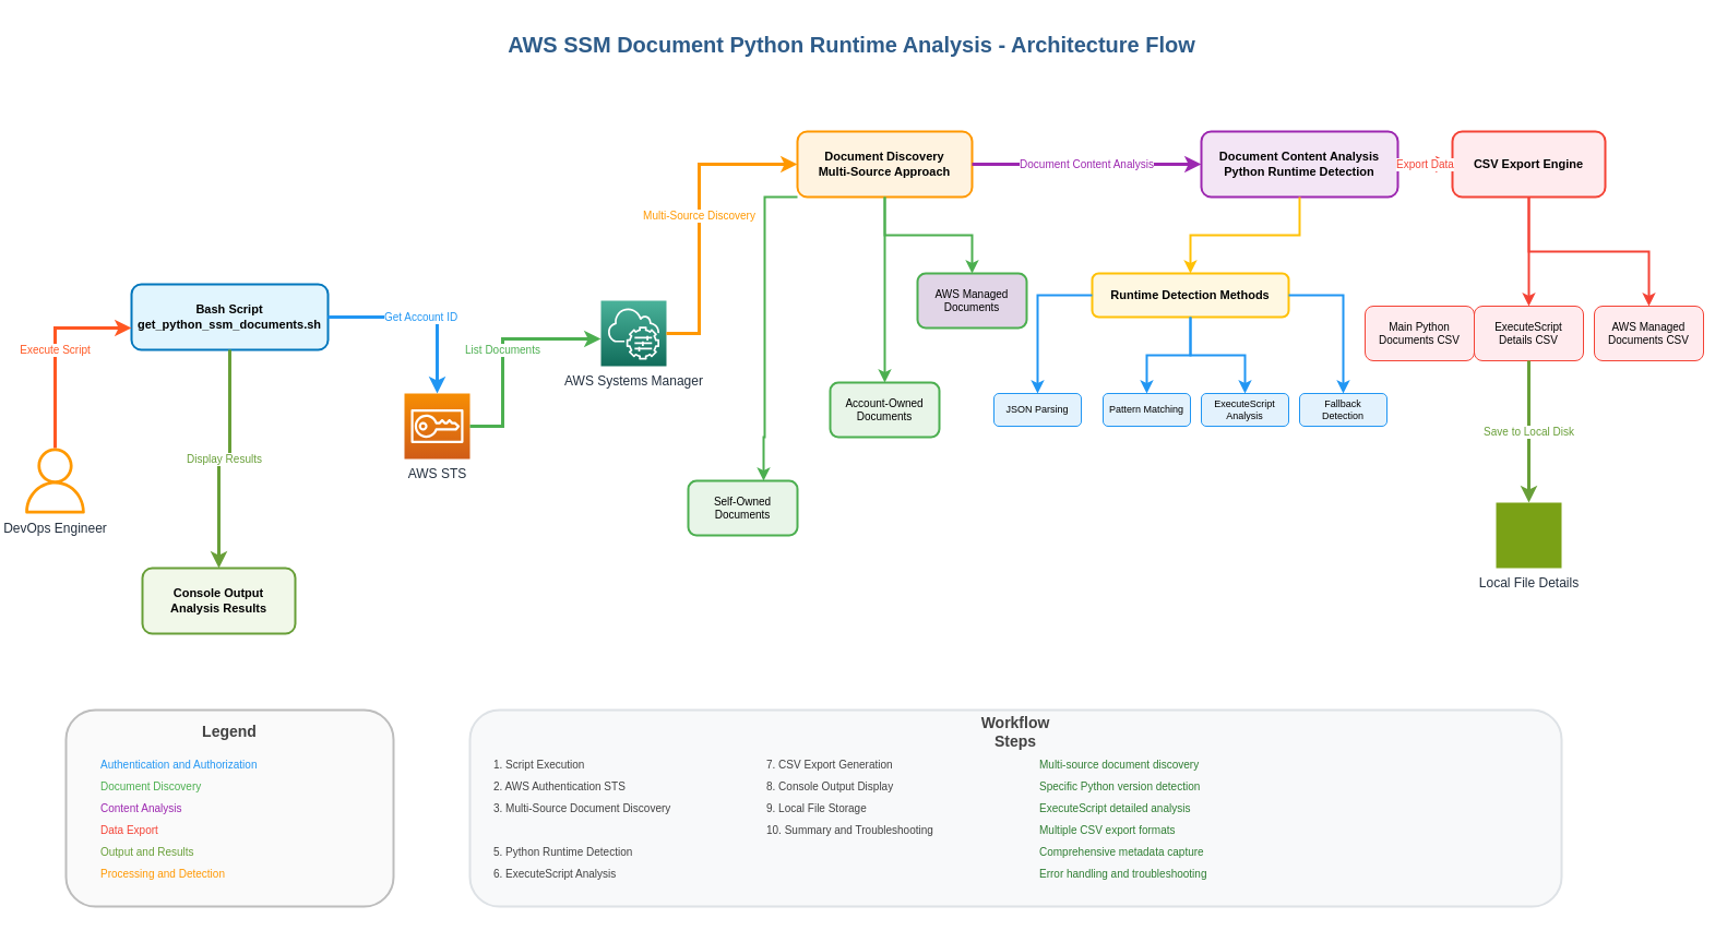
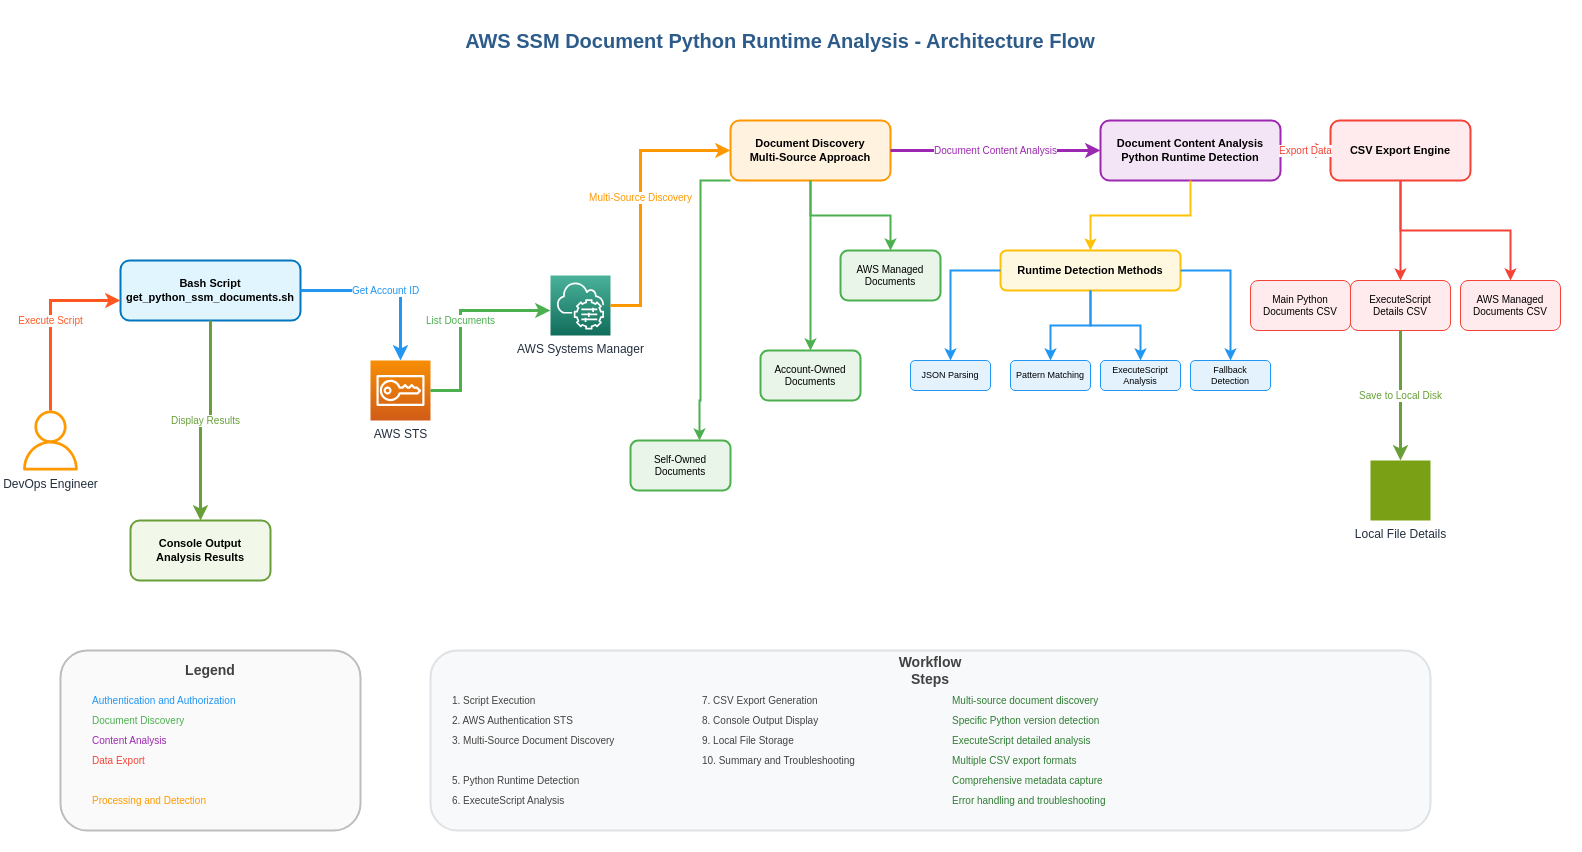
  <mxCell id="0" />
  <mxCell id="1" parent="0" />
  <mxCell id="2" value="AWS SSM Document Python Runtime Analysis - Architecture Flow" style="text;html=1;strokeColor=none;fillColor=none;align=center;verticalAlign=middle;whiteSpace=wrap;rounded=0;fontSize=20;fontStyle=1;fontColor=#2E5C8A;" parent="1" vertex="1"><mxGeometry x="380" y="20" width="800" height="40" as="geometry" /></mxCell>
  <mxCell id="3" value="DevOps Engineer" style="sketch=0;outlineConnect=0;fontColor=#232F3E;gradientColor=none;fillColor=#FF9900;strokeColor=none;dashed=0;verticalLabelPosition=bottom;verticalAlign=top;align=center;html=1;fontSize=12;fontStyle=0;aspect=fixed;pointerEvents=1;shape=mxgraph.aws4.user;" parent="1" vertex="1"><mxGeometry x="20" y="410" width="60" height="60" as="geometry" /></mxCell>
  <mxCell id="4" value="Bash Script&#10;get_python_ssm_documents.sh" style="rounded=1;whiteSpace=wrap;html=1;fillColor=#E1F5FE;strokeColor=#0277BD;strokeWidth=2;fontSize=11;fontStyle=1;" parent="1" vertex="1"><mxGeometry x="120" y="260" width="180" height="60" as="geometry" /></mxCell>
  <mxCell id="5" value="AWS STS" style="sketch=0;points=[[0,0,0],[0.25,0,0],[0.5,0,0],[0.75,0,0],[1,0,0],[0,1,0],[0.25,1,0],[0.5,1,0],[0.75,1,0],[1,1,0],[0,0.25,0],[0,0.5,0],[0,0.75,0],[1,0.25,0],[1,0.5,0],[1,0.75,0]];outlineConnect=0;fontColor=#232F3E;gradientColor=#F78E04;gradientDirection=north;fillColor=#D05C17;strokeColor=#ffffff;dashed=0;verticalLabelPosition=bottom;verticalAlign=top;align=center;html=1;fontSize=12;fontStyle=0;aspect=fixed;shape=mxgraph.aws4.resourceIcon;resIcon=mxgraph.aws4.sts;" parent="1" vertex="1"><mxGeometry x="370" y="360" width="60" height="60" as="geometry" /></mxCell>
  <mxCell id="6" value="AWS Systems Manager" style="sketch=0;points=[[0,0,0],[0.25,0,0],[0.5,0,0],[0.75,0,0],[1,0,0],[0,1,0],[0.25,1,0],[0.5,1,0],[0.75,1,0],[1,1,0],[0,0.25,0],[0,0.5,0],[0,0.75,0],[1,0.25,0],[1,0.5,0],[1,0.75,0]];outlineConnect=0;fontColor=#232F3E;gradientColor=#4AB29A;gradientDirection=north;fillColor=#116D5B;strokeColor=#ffffff;dashed=0;verticalLabelPosition=bottom;verticalAlign=top;align=center;html=1;fontSize=12;fontStyle=0;aspect=fixed;shape=mxgraph.aws4.resourceIcon;resIcon=mxgraph.aws4.systems_manager;" parent="1" vertex="1"><mxGeometry x="550" y="275" width="60" height="60" as="geometry" /></mxCell>
  <mxCell id="7" value="Document Discovery&#10;Multi-Source Approach" style="rounded=1;whiteSpace=wrap;html=1;fillColor=#FFF3E0;strokeColor=#FF9800;strokeWidth=2;fontSize=11;fontStyle=1;" parent="1" vertex="1"><mxGeometry x="730" y="120" width="160" height="60" as="geometry" /></mxCell>
  <mxCell id="8" value="Self-Owned&#10;Documents" style="rounded=1;whiteSpace=wrap;html=1;fillColor=#E8F5E8;strokeColor=#4CAF50;strokeWidth=2;fontSize=10;" parent="1" vertex="1"><mxGeometry x="630" y="440" width="100" height="50" as="geometry" /></mxCell>
  <mxCell id="9" value="Account-Owned&#10;Documents" style="rounded=1;whiteSpace=wrap;html=1;fillColor=#E8F5E8;strokeColor=#4CAF50;strokeWidth=2;fontSize=10;" parent="1" vertex="1"><mxGeometry x="760" y="350" width="100" height="50" as="geometry" /></mxCell>
- <mxCell id="10" value="AWS Managed&#10;Documents" style="rounded=1;whiteSpace=wrap;html=1;fillColor=#e1d5e7;strokeColor=#4CAF50;strokeWidth=2;fontSize=10;" parent="1" vertex="1"><mxGeometry x="840" y="250" width="100" height="50" as="geometry" /></mxCell>
+ <mxCell id="10" value="AWS Managed&#10;Documents" style="rounded=1;whiteSpace=wrap;html=1;fillColor=#E8F5E8;strokeColor=#4CAF50;strokeWidth=2;fontSize=10;" parent="1" vertex="1"><mxGeometry x="840" y="250" width="100" height="50" as="geometry" /></mxCell>
  <mxCell id="11" value="Document Content Analysis&#10;Python Runtime Detection" style="rounded=1;whiteSpace=wrap;html=1;fillColor=#F3E5F5;strokeColor=#9C27B0;strokeWidth=2;fontSize=11;fontStyle=1;" parent="1" vertex="1"><mxGeometry x="1100" y="120" width="180" height="60" as="geometry" /></mxCell>
  <mxCell id="12" value="Runtime Detection Methods" style="rounded=1;whiteSpace=wrap;html=1;fillColor=#FFF8E1;strokeColor=#FFC107;strokeWidth=2;fontSize=11;fontStyle=1;" parent="1" vertex="1"><mxGeometry x="1000" y="250" width="180" height="40" as="geometry" /></mxCell>
  <mxCell id="13" value="JSON Parsing" style="rounded=1;whiteSpace=wrap;html=1;fillColor=#E3F2FD;strokeColor=#2196F3;strokeWidth=1;fontSize=9;" parent="1" vertex="1"><mxGeometry x="910" y="360" width="80" height="30" as="geometry" /></mxCell>
  <mxCell id="14" value="Pattern Matching" style="rounded=1;whiteSpace=wrap;html=1;fillColor=#E3F2FD;strokeColor=#2196F3;strokeWidth=1;fontSize=9;" parent="1" vertex="1"><mxGeometry x="1010" y="360" width="80" height="30" as="geometry" /></mxCell>
  <mxCell id="15" value="ExecuteScript&#10;Analysis" style="rounded=1;whiteSpace=wrap;html=1;fillColor=#E3F2FD;strokeColor=#2196F3;strokeWidth=1;fontSize=9;" parent="1" vertex="1"><mxGeometry x="1100" y="360" width="80" height="30" as="geometry" /></mxCell>
  <mxCell id="16" value="Fallback&#10;Detection" style="rounded=1;whiteSpace=wrap;html=1;fillColor=#E3F2FD;strokeColor=#2196F3;strokeWidth=1;fontSize=9;" parent="1" vertex="1"><mxGeometry x="1190" y="360" width="80" height="30" as="geometry" /></mxCell>
  <mxCell id="17" value="CSV Export Engine" style="rounded=1;whiteSpace=wrap;html=1;fillColor=#FFEBEE;strokeColor=#F44336;strokeWidth=2;fontSize=11;fontStyle=1;" parent="1" vertex="1"><mxGeometry x="1330" y="120" width="140" height="60" as="geometry" /></mxCell>
  <mxCell id="18" value="Main Python&#10;Documents CSV" style="rounded=1;whiteSpace=wrap;html=1;fillColor=#FFEBEE;strokeColor=#F44336;strokeWidth=1;fontSize=10;" parent="1" vertex="1"><mxGeometry x="1250" y="280" width="100" height="50" as="geometry" /></mxCell>
  <mxCell id="19" value="ExecuteScript&#10;Details CSV" style="rounded=1;whiteSpace=wrap;html=1;fillColor=#FFEBEE;strokeColor=#F44336;strokeWidth=1;fontSize=10;" parent="1" vertex="1"><mxGeometry x="1350" y="280" width="100" height="50" as="geometry" /></mxCell>
  <mxCell id="20" value="AWS Managed&#10;Documents CSV" style="rounded=1;whiteSpace=wrap;html=1;fillColor=#FFEBEE;strokeColor=#F44336;strokeWidth=1;fontSize=10;" parent="1" vertex="1"><mxGeometry x="1460" y="280" width="100" height="50" as="geometry" /></mxCell>
  <mxCell id="21" value="Local File Details" style="sketch=0;outlineConnect=0;fontColor=#232F3E;gradientColor=none;fillColor=#7AA116;strokeColor=none;dashed=0;verticalLabelPosition=bottom;verticalAlign=top;align=center;html=1;fontSize=12;fontStyle=0;aspect=fixed;pointerEvents=1;shape=mxgraph.aws4.generic_storage;" parent="1" vertex="1"><mxGeometry x="1370" y="460" width="60" height="60" as="geometry" /></mxCell>
  <mxCell id="22" value="Console Output&#10;Analysis Results" style="rounded=1;whiteSpace=wrap;html=1;fillColor=#F1F8E9;strokeColor=#689F38;strokeWidth=2;fontSize=11;fontStyle=1;" parent="1" vertex="1"><mxGeometry x="130" y="520" width="140" height="60" as="geometry" /></mxCell>
  <mxCell id="23" value="Execute Script" style="edgeStyle=orthogonalEdgeStyle;rounded=0;orthogonalLoop=1;jettySize=auto;html=1;strokeColor=#FF5722;strokeWidth=3;fontSize=10;fontColor=#FF5722;" parent="1" source="3" target="4" edge="1"><mxGeometry relative="1" as="geometry"><Array as="points"><mxPoint x="50" y="300" /></Array></mxGeometry></mxCell>
  <mxCell id="24" value="Get Account ID" style="edgeStyle=orthogonalEdgeStyle;rounded=0;orthogonalLoop=1;jettySize=auto;html=1;strokeColor=#2196F3;strokeWidth=3;fontSize=10;fontColor=#2196F3;" parent="1" source="4" target="5" edge="1"><mxGeometry relative="1" as="geometry" /></mxCell>
  <mxCell id="25" value="List Documents" style="edgeStyle=orthogonalEdgeStyle;rounded=0;orthogonalLoop=1;jettySize=auto;html=1;strokeColor=#4CAF50;strokeWidth=3;fontSize=10;fontColor=#4CAF50;" parent="1" source="5" target="6" edge="1"><mxGeometry relative="1" as="geometry"><Array as="points"><mxPoint x="460" y="390" /><mxPoint x="460" y="310" /></Array></mxGeometry></mxCell>
  <mxCell id="26" value="Multi-Source Discovery" style="edgeStyle=orthogonalEdgeStyle;rounded=0;orthogonalLoop=1;jettySize=auto;html=1;strokeColor=#FF9800;strokeWidth=3;fontSize=10;fontColor=#FF9800;" parent="1" source="6" target="7" edge="1"><mxGeometry relative="1" as="geometry"><Array as="points"><mxPoint x="640" y="305" /><mxPoint x="640" y="150" /></Array></mxGeometry></mxCell>
  <mxCell id="27" value="" style="edgeStyle=orthogonalEdgeStyle;rounded=0;orthogonalLoop=1;jettySize=auto;html=1;strokeColor=#4CAF50;strokeWidth=2;entryX=0.69;entryY=0;entryDx=0;entryDy=0;entryPerimeter=0;" parent="1" source="7" target="8" edge="1"><mxGeometry relative="1" as="geometry"><Array as="points"><mxPoint x="700" y="180" /><mxPoint x="700" y="400" /></Array></mxGeometry></mxCell>
  <mxCell id="28" value="" style="edgeStyle=orthogonalEdgeStyle;rounded=0;orthogonalLoop=1;jettySize=auto;html=1;strokeColor=#4CAF50;strokeWidth=2;" parent="1" source="7" target="9" edge="1"><mxGeometry relative="1" as="geometry" /></mxCell>
  <mxCell id="29" value="" style="edgeStyle=orthogonalEdgeStyle;rounded=0;orthogonalLoop=1;jettySize=auto;html=1;strokeColor=#4CAF50;strokeWidth=2;" parent="1" source="7" target="10" edge="1"><mxGeometry relative="1" as="geometry" /></mxCell>
  <mxCell id="30" value="Document Content Analysis" style="edgeStyle=orthogonalEdgeStyle;rounded=0;orthogonalLoop=1;jettySize=auto;html=1;strokeColor=#9C27B0;strokeWidth=3;fontSize=10;fontColor=#9C27B0;" parent="1" source="7" target="11" edge="1"><mxGeometry relative="1" as="geometry" /></mxCell>
  <mxCell id="31" value="" style="edgeStyle=orthogonalEdgeStyle;rounded=0;orthogonalLoop=1;jettySize=auto;html=1;strokeColor=#FFC107;strokeWidth=2;" parent="1" source="11" target="12" edge="1"><mxGeometry relative="1" as="geometry" /></mxCell>
  <mxCell id="32" value="" style="edgeStyle=orthogonalEdgeStyle;rounded=0;orthogonalLoop=1;jettySize=auto;html=1;strokeColor=#2196F3;strokeWidth=2;" parent="1" source="12" target="13" edge="1"><mxGeometry relative="1" as="geometry" /></mxCell>
  <mxCell id="33" value="" style="edgeStyle=orthogonalEdgeStyle;rounded=0;orthogonalLoop=1;jettySize=auto;html=1;strokeColor=#2196F3;strokeWidth=2;" parent="1" source="12" target="14" edge="1"><mxGeometry relative="1" as="geometry" /></mxCell>
  <mxCell id="34" value="" style="edgeStyle=orthogonalEdgeStyle;rounded=0;orthogonalLoop=1;jettySize=auto;html=1;strokeColor=#2196F3;strokeWidth=2;" parent="1" source="12" target="15" edge="1"><mxGeometry relative="1" as="geometry" /></mxCell>
  <mxCell id="35" value="" style="edgeStyle=orthogonalEdgeStyle;rounded=0;orthogonalLoop=1;jettySize=auto;html=1;strokeColor=#2196F3;strokeWidth=2;" parent="1" source="12" target="16" edge="1"><mxGeometry relative="1" as="geometry" /></mxCell>
  <mxCell id="36" value="Export Data" style="edgeStyle=orthogonalEdgeStyle;rounded=0;orthogonalLoop=1;jettySize=auto;html=1;strokeColor=#F44336;strokeWidth=3;fontSize=10;fontColor=#F44336;" parent="1" source="11" target="17" edge="1"><mxGeometry relative="1" as="geometry" /></mxCell>
  <mxCell id="37" value="" style="edgeStyle=orthogonalEdgeStyle;rounded=0;orthogonalLoop=1;jettySize=auto;html=1;strokeColor=#F44336;strokeWidth=2;" parent="1" source="17" target="19" edge="1"><mxGeometry relative="1" as="geometry" /></mxCell>
  <mxCell id="38" value="" style="edgeStyle=orthogonalEdgeStyle;rounded=0;orthogonalLoop=1;jettySize=auto;html=1;strokeColor=#F44336;strokeWidth=2;" parent="1" source="17" target="20" edge="1"><mxGeometry relative="1" as="geometry" /></mxCell>
  <mxCell id="39" value="Save to Local Disk" style="edgeStyle=orthogonalEdgeStyle;rounded=0;orthogonalLoop=1;jettySize=auto;html=1;strokeColor=#689F38;strokeWidth=3;fontSize=10;fontColor=#689F38;" parent="1" source="19" target="21" edge="1"><mxGeometry relative="1" as="geometry" /></mxCell>
  <mxCell id="40" value="Display Results" style="edgeStyle=orthogonalEdgeStyle;rounded=0;orthogonalLoop=1;jettySize=auto;html=1;strokeColor=#689F38;strokeWidth=3;fontSize=10;fontColor=#689F38;" parent="1" source="4" target="22" edge="1"><mxGeometry relative="1" as="geometry" /></mxCell>
  <mxCell id="41" value="" style="rounded=1;whiteSpace=wrap;html=1;fillColor=#FAFAFA;strokeColor=#BDBDBD;strokeWidth=2;" parent="1" vertex="1"><mxGeometry x="60" y="650" width="300" height="180" as="geometry" /></mxCell>
  <mxCell id="42" value="Legend" style="text;html=1;strokeColor=none;fillColor=none;align=center;verticalAlign=middle;whiteSpace=wrap;rounded=0;fontSize=14;fontStyle=1;fontColor=#424242;" parent="1" vertex="1"><mxGeometry x="180" y="660" width="60" height="20" as="geometry" /></mxCell>
  <mxCell id="43" value="Authentication and Authorization" style="text;html=1;strokeColor=none;fillColor=none;align=left;verticalAlign=middle;whiteSpace=wrap;rounded=0;fontSize=10;fontColor=#2196F3;" parent="1" vertex="1"><mxGeometry x="90" y="690" width="180" height="20" as="geometry" /></mxCell>
  <mxCell id="44" value="Document Discovery" style="text;html=1;strokeColor=none;fillColor=none;align=left;verticalAlign=middle;whiteSpace=wrap;rounded=0;fontSize=10;fontColor=#4CAF50;" parent="1" vertex="1"><mxGeometry x="90" y="710" width="180" height="20" as="geometry" /></mxCell>
  <mxCell id="45" value="Content Analysis" style="text;html=1;strokeColor=none;fillColor=none;align=left;verticalAlign=middle;whiteSpace=wrap;rounded=0;fontSize=10;fontColor=#9C27B0;" parent="1" vertex="1"><mxGeometry x="90" y="730" width="180" height="20" as="geometry" /></mxCell>
  <mxCell id="46" value="Data Export" style="text;html=1;strokeColor=none;fillColor=none;align=left;verticalAlign=middle;whiteSpace=wrap;rounded=0;fontSize=10;fontColor=#F44336;" parent="1" vertex="1"><mxGeometry x="90" y="750" width="180" height="20" as="geometry" /></mxCell>
- <mxCell id="47" value="Output and Results" style="text;html=1;strokeColor=none;fillColor=none;align=left;verticalAlign=middle;whiteSpace=wrap;rounded=0;fontSize=10;fontColor=#689F38;" parent="1" vertex="1"><mxGeometry x="90" y="770" width="180" height="20" as="geometry" /></mxCell>
  <mxCell id="48" value="Processing and Detection" style="text;html=1;strokeColor=none;fillColor=none;align=left;verticalAlign=middle;whiteSpace=wrap;rounded=0;fontSize=10;fontColor=#FF9800;" parent="1" vertex="1"><mxGeometry x="90" y="790" width="180" height="20" as="geometry" /></mxCell>
  <mxCell id="49" value="" style="rounded=1;whiteSpace=wrap;html=1;fillColor=#F8F9FA;strokeColor=#DEE2E6;strokeWidth=2;" parent="1" vertex="1"><mxGeometry x="430" y="650" width="1000" height="180" as="geometry" /></mxCell>
  <mxCell id="50" value="Workflow Steps" style="text;html=1;strokeColor=none;fillColor=none;align=center;verticalAlign=middle;whiteSpace=wrap;rounded=0;fontSize=14;fontStyle=1;fontColor=#424242;" parent="1" vertex="1"><mxGeometry x="880" y="660" width="100" height="20" as="geometry" /></mxCell>
  <mxCell id="51" value="1. Script Execution" style="text;html=1;strokeColor=none;fillColor=none;align=left;verticalAlign=middle;whiteSpace=wrap;rounded=0;fontSize=10;fontColor=#424242;" parent="1" vertex="1"><mxGeometry x="450" y="690" width="220" height="20" as="geometry" /></mxCell>
  <mxCell id="52" value="2. AWS Authentication STS" style="text;html=1;strokeColor=none;fillColor=none;align=left;verticalAlign=middle;whiteSpace=wrap;rounded=0;fontSize=10;fontColor=#424242;" parent="1" vertex="1"><mxGeometry x="450" y="710" width="220" height="20" as="geometry" /></mxCell>
  <mxCell id="53" value="3. Multi-Source Document Discovery" style="text;html=1;strokeColor=none;fillColor=none;align=left;verticalAlign=middle;whiteSpace=wrap;rounded=0;fontSize=10;fontColor=#424242;" parent="1" vertex="1"><mxGeometry x="450" y="730" width="220" height="20" as="geometry" /></mxCell>
  <mxCell id="54" value="5. Python Runtime Detection" style="text;html=1;strokeColor=none;fillColor=none;align=left;verticalAlign=middle;whiteSpace=wrap;rounded=0;fontSize=10;fontColor=#424242;" parent="1" vertex="1"><mxGeometry x="450" y="770" width="220" height="20" as="geometry" /></mxCell>
  <mxCell id="55" value="6. ExecuteScript Analysis" style="text;html=1;strokeColor=none;fillColor=none;align=left;verticalAlign=middle;whiteSpace=wrap;rounded=0;fontSize=10;fontColor=#424242;" parent="1" vertex="1"><mxGeometry x="450" y="790" width="220" height="20" as="geometry" /></mxCell>
  <mxCell id="56" value="7. CSV Export Generation" style="text;html=1;strokeColor=none;fillColor=none;align=left;verticalAlign=middle;whiteSpace=wrap;rounded=0;fontSize=10;fontColor=#424242;" parent="1" vertex="1"><mxGeometry x="700" y="690" width="220" height="20" as="geometry" /></mxCell>
  <mxCell id="57" value="8. Console Output Display" style="text;html=1;strokeColor=none;fillColor=none;align=left;verticalAlign=middle;whiteSpace=wrap;rounded=0;fontSize=10;fontColor=#424242;" parent="1" vertex="1"><mxGeometry x="700" y="710" width="220" height="20" as="geometry" /></mxCell>
  <mxCell id="58" value="9. Local File Storage" style="text;html=1;strokeColor=none;fillColor=none;align=left;verticalAlign=middle;whiteSpace=wrap;rounded=0;fontSize=10;fontColor=#424242;" parent="1" vertex="1"><mxGeometry x="700" y="730" width="220" height="20" as="geometry" /></mxCell>
  <mxCell id="59" value="10. Summary and Troubleshooting" style="text;html=1;strokeColor=none;fillColor=none;align=left;verticalAlign=middle;whiteSpace=wrap;rounded=0;fontSize=10;fontColor=#424242;" parent="1" vertex="1"><mxGeometry x="700" y="750" width="220" height="20" as="geometry" /></mxCell>
  <mxCell id="60" value="Multi-source document discovery" style="text;html=1;strokeColor=none;fillColor=none;align=left;verticalAlign=middle;whiteSpace=wrap;rounded=0;fontSize=10;fontColor=#2E7D32;" parent="1" vertex="1"><mxGeometry x="950" y="690" width="220" height="20" as="geometry" /></mxCell>
  <mxCell id="61" value="Specific Python version detection" style="text;html=1;strokeColor=none;fillColor=none;align=left;verticalAlign=middle;whiteSpace=wrap;rounded=0;fontSize=10;fontColor=#2E7D32;" parent="1" vertex="1"><mxGeometry x="950" y="710" width="220" height="20" as="geometry" /></mxCell>
  <mxCell id="62" value="ExecuteScript detailed analysis" style="text;html=1;strokeColor=none;fillColor=none;align=left;verticalAlign=middle;whiteSpace=wrap;rounded=0;fontSize=10;fontColor=#2E7D32;" parent="1" vertex="1"><mxGeometry x="950" y="730" width="220" height="20" as="geometry" /></mxCell>
  <mxCell id="63" value="Multiple CSV export formats" style="text;html=1;strokeColor=none;fillColor=none;align=left;verticalAlign=middle;whiteSpace=wrap;rounded=0;fontSize=10;fontColor=#2E7D32;" parent="1" vertex="1"><mxGeometry x="950" y="750" width="220" height="20" as="geometry" /></mxCell>
  <mxCell id="64" value="Comprehensive metadata capture" style="text;html=1;strokeColor=none;fillColor=none;align=left;verticalAlign=middle;whiteSpace=wrap;rounded=0;fontSize=10;fontColor=#2E7D32;" parent="1" vertex="1"><mxGeometry x="950" y="770" width="220" height="20" as="geometry" /></mxCell>
  <mxCell id="65" value="Error handling and troubleshooting" style="text;html=1;strokeColor=none;fillColor=none;align=left;verticalAlign=middle;whiteSpace=wrap;rounded=0;fontSize=10;fontColor=#2E7D32;" parent="1" vertex="1"><mxGeometry x="950" y="790" width="220" height="20" as="geometry" /></mxCell>
